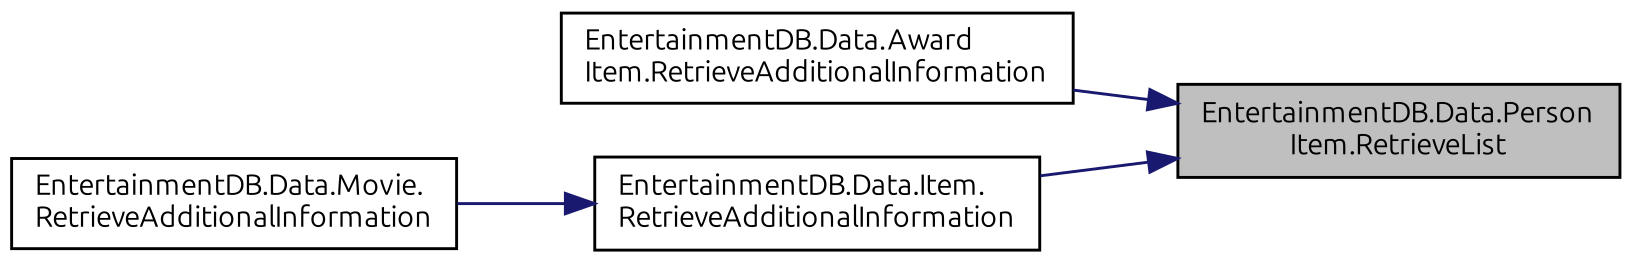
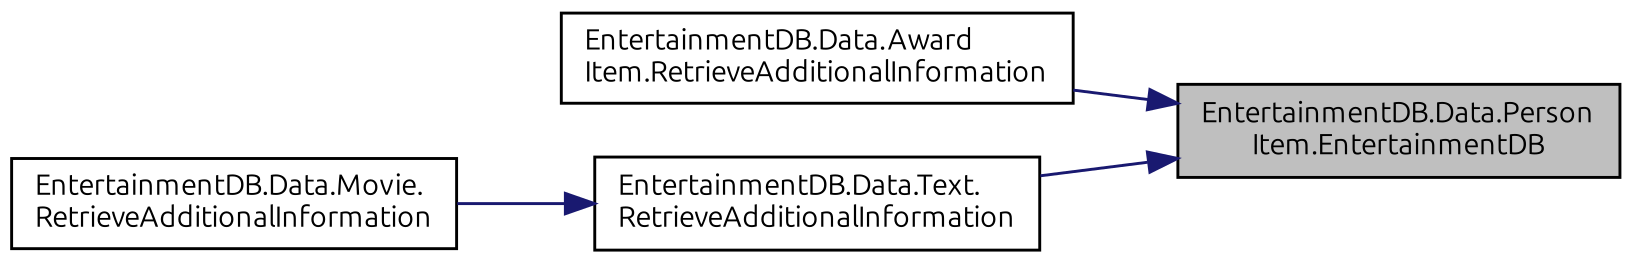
  digraph {
    fontname=Ubuntu
    rankdir=RL
    node [color=black fillcolor=white fontname=Ubuntu fontsize=10 shape=record style=filled]
    edge [color=midnightblue dir=back fontname=Ubuntu fontsize=10 labelfontname=Helvetica labelfontsize=10 style=solid]
-   n1 [fillcolor=grey75 fontcolor=black height=0.2 label="EntertainmentDB.Data.Person\lItem.RetrieveList" width=0.4]
+   n1 [fillcolor=grey75 fontcolor=black height=0.2 label="EntertainmentDB.Data.Person\lItem.EntertainmentDB" width=0.4]
    n2 [height=0.2 label="EntertainmentDB.Data.Award\lItem.RetrieveAdditionalInformation" width=0.4]
-   n3 [height=0.2 label="EntertainmentDB.Data.Item.\lRetrieveAdditionalInformation" width=0.4]
+   n3 [height=0.2 label="EntertainmentDB.Data.Text.\lRetrieveAdditionalInformation" width=0.4]
    n4 [height=0.2 label="EntertainmentDB.Data.Movie.\lRetrieveAdditionalInformation" width=0.4]
    n1 -> n2
    n1 -> n3
    n3 -> n4
  }
